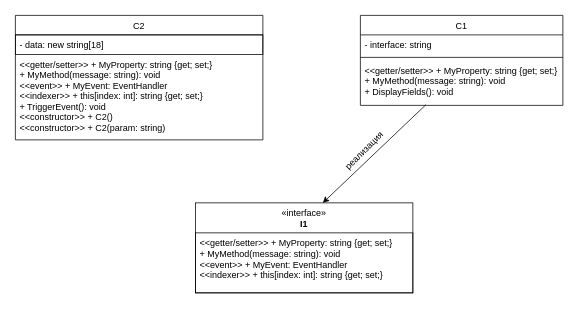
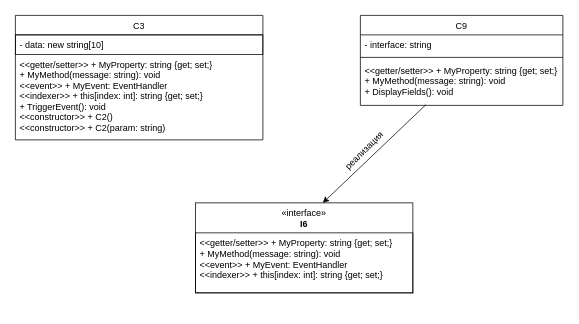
  <mxCell id="0" />
  <mxCell id="1" parent="0" />
- <mxCell id="2" value="C2" style="swimlane;fontStyle=0;align=center;verticalAlign=top;childLayout=stackLayout;horizontal=1;startSize=26;horizontalStack=0;resizeParent=1;resizeLast=0;collapsible=1;marginBottom=0;rounded=0;shadow=0;strokeWidth=1;" parent="1" vertex="1"><mxGeometry x="20" y="20" width="330" height="166" as="geometry"><mxRectangle x="230" y="140" width="160" height="26" as="alternateBounds" /></mxGeometry></mxCell>
- <mxCell id="3" value="- data:&amp;nbsp;new string[18]" style="text;strokeColor=default;fillColor=none;align=left;verticalAlign=top;spacingLeft=4;spacingRight=4;overflow=hidden;rotatable=0;points=[[0,0.5],[1,0.5]];portConstraint=eastwest;whiteSpace=wrap;html=1;" parent="2" vertex="1"><mxGeometry y="26" width="330" height="26" as="geometry" /></mxCell>
+ <mxCell id="2" value="C3" style="swimlane;fontStyle=0;align=center;verticalAlign=top;childLayout=stackLayout;horizontal=1;startSize=26;horizontalStack=0;resizeParent=1;resizeLast=0;collapsible=1;marginBottom=0;rounded=0;shadow=0;strokeWidth=1;" parent="1" vertex="1"><mxGeometry x="20" y="20" width="330" height="166" as="geometry"><mxRectangle x="230" y="140" width="160" height="26" as="alternateBounds" /></mxGeometry></mxCell>
+ <mxCell id="3" value="- data:&amp;nbsp;new string[10]" style="text;strokeColor=default;fillColor=none;align=left;verticalAlign=top;spacingLeft=4;spacingRight=4;overflow=hidden;rotatable=0;points=[[0,0.5],[1,0.5]];portConstraint=eastwest;whiteSpace=wrap;html=1;" parent="2" vertex="1"><mxGeometry y="26" width="330" height="26" as="geometry" /></mxCell>
  <mxCell id="4" value="&lt;&lt;getter/setter&gt;&gt; + MyProperty: string {get; set;}&#10;+ MyMethod(message: string): void&#10;&lt;&lt;event&gt;&gt; + MyEvent: EventHandler&#10;&lt;&lt;indexer&gt;&gt; + this[index: int]: string {get; set;}&#10;+ TriggerEvent(): void&#10;&lt;&lt;constructor&gt;&gt; + C2()&#10;&lt;&lt;constructor&gt;&gt; + C2(param: string)&#10;" style="text;align=left;verticalAlign=top;spacingLeft=4;spacingRight=4;overflow=hidden;rotatable=0;points=[[0,0.5],[1,0.5]];portConstraint=eastwest;" parent="2" vertex="1"><mxGeometry y="52" width="330" height="114" as="geometry" /></mxCell>
- <mxCell id="5" value="C1" style="swimlane;fontStyle=0;align=center;verticalAlign=top;childLayout=stackLayout;horizontal=1;startSize=26;horizontalStack=0;resizeParent=1;resizeLast=0;collapsible=1;marginBottom=0;rounded=0;shadow=0;strokeWidth=1;" parent="1" vertex="1"><mxGeometry x="480" y="20" width="270" height="120" as="geometry"><mxRectangle x="550" y="140" width="160" height="26" as="alternateBounds" /></mxGeometry></mxCell>
+ <mxCell id="5" value="C9" style="swimlane;fontStyle=0;align=center;verticalAlign=top;childLayout=stackLayout;horizontal=1;startSize=26;horizontalStack=0;resizeParent=1;resizeLast=0;collapsible=1;marginBottom=0;rounded=0;shadow=0;strokeWidth=1;" parent="1" vertex="1"><mxGeometry x="480" y="20" width="270" height="120" as="geometry"><mxRectangle x="550" y="140" width="160" height="26" as="alternateBounds" /></mxGeometry></mxCell>
  <mxCell id="6" value="- interface: string" style="text;align=left;verticalAlign=top;spacingLeft=4;spacingRight=4;overflow=hidden;rotatable=0;points=[[0,0.5],[1,0.5]];portConstraint=eastwest;" parent="5" vertex="1"><mxGeometry y="26" width="270" height="26" as="geometry" /></mxCell>
  <mxCell id="7" value="" style="line;html=1;strokeWidth=1;align=left;verticalAlign=middle;spacingTop=-1;spacingLeft=3;spacingRight=3;rotatable=0;labelPosition=right;points=[];portConstraint=eastwest;" parent="5" vertex="1"><mxGeometry y="52" width="270" height="8" as="geometry" /></mxCell>
  <mxCell id="8" value="&lt;&lt;getter/setter&gt;&gt; + MyProperty: string {get; set;}&#10;+ MyMethod(message: string): void&#10;+ DisplayFields(): void" style="text;align=left;verticalAlign=top;spacingLeft=4;spacingRight=4;overflow=hidden;rotatable=0;points=[[0,0.5],[1,0.5]];portConstraint=eastwest;" parent="5" vertex="1"><mxGeometry y="60" width="270" height="60" as="geometry" /></mxCell>
  <mxCell id="9" value="" style="group" parent="1" vertex="1" connectable="0"><mxGeometry x="260" y="270" width="290" height="140" as="geometry" /></mxCell>
- <mxCell id="10" value="«interface»&lt;br&gt;&lt;b&gt;I1&lt;br&gt;&lt;br&gt;&lt;/b&gt;" style="html=1;whiteSpace=wrap;align=center;verticalAlign=top;" parent="9" vertex="1"><mxGeometry width="290" height="120" as="geometry" /></mxCell>
+ <mxCell id="10" value="«interface»&lt;br&gt;&lt;b&gt;I6&lt;br&gt;&lt;br&gt;&lt;/b&gt;" style="html=1;whiteSpace=wrap;align=center;verticalAlign=top;" parent="9" vertex="1"><mxGeometry width="290" height="120" as="geometry" /></mxCell>
  <mxCell id="11" value="&lt;span style=&quot;text-wrap: nowrap;&quot;&gt;&amp;lt;&amp;lt;getter/setter&amp;gt;&amp;gt;&amp;nbsp;&lt;/span&gt;+ MyProperty: string {get; set;}&lt;div&gt;+ MyMethod(message: string): void&lt;br&gt;&amp;lt;&amp;lt;event&amp;gt;&amp;gt; + MyEvent: EventHandler&lt;br&gt;&amp;lt;&amp;lt;indexer&amp;gt;&amp;gt; + this[index: int]: string {get; set;}&lt;br&gt;&lt;/div&gt;" style="text;strokeColor=default;fillColor=none;align=left;verticalAlign=top;spacingLeft=4;spacingRight=4;overflow=hidden;rotatable=0;points=[[0,0.5],[1,0.5]];portConstraint=eastwest;whiteSpace=wrap;html=1;" parent="9" vertex="1"><mxGeometry y="40" width="290" height="80" as="geometry" /></mxCell>
  <mxCell id="12" value="" style="endArrow=classic;html=1;rounded=0;entryX=0.586;entryY=0;entryDx=0;entryDy=0;exitX=0.324;exitY=0.983;exitDx=0;exitDy=0;exitPerimeter=0;entryPerimeter=0;" parent="1" source="8" target="10" edge="1"><mxGeometry width="50" height="50" relative="1" as="geometry"><mxPoint x="400" y="200" as="sourcePoint" /><mxPoint x="450" y="150" as="targetPoint" /></mxGeometry></mxCell>
  <mxCell id="13" value="реализация" style="text;html=1;align=center;verticalAlign=middle;resizable=0;points=[];autosize=1;strokeColor=none;fillColor=none;rotation=-45;" parent="1" vertex="1"><mxGeometry x="440" y="186" width="90" height="30" as="geometry" /></mxCell>
